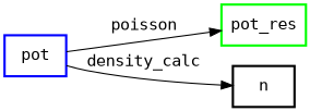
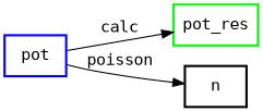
  digraph {
    fontname="DejaVu Sans Mono"
    rankdir=LR
    node [fontname="DejaVu Sans Mono" penwidth=2.0 shape=box]
    edge [fontname="DejaVu Sans Mono"]
    n1 [color=blue label="pot\n"]
    n2 [color=green label="pot_res\n"]
    n3 [color=black label="n\n"]
-   n1 -> n2 [label=poisson]
-   n1 -> n3 [label=density_calc]
+   n1 -> n2 [label=calc]
+   n1 -> n3 [label=poisson]
  }
